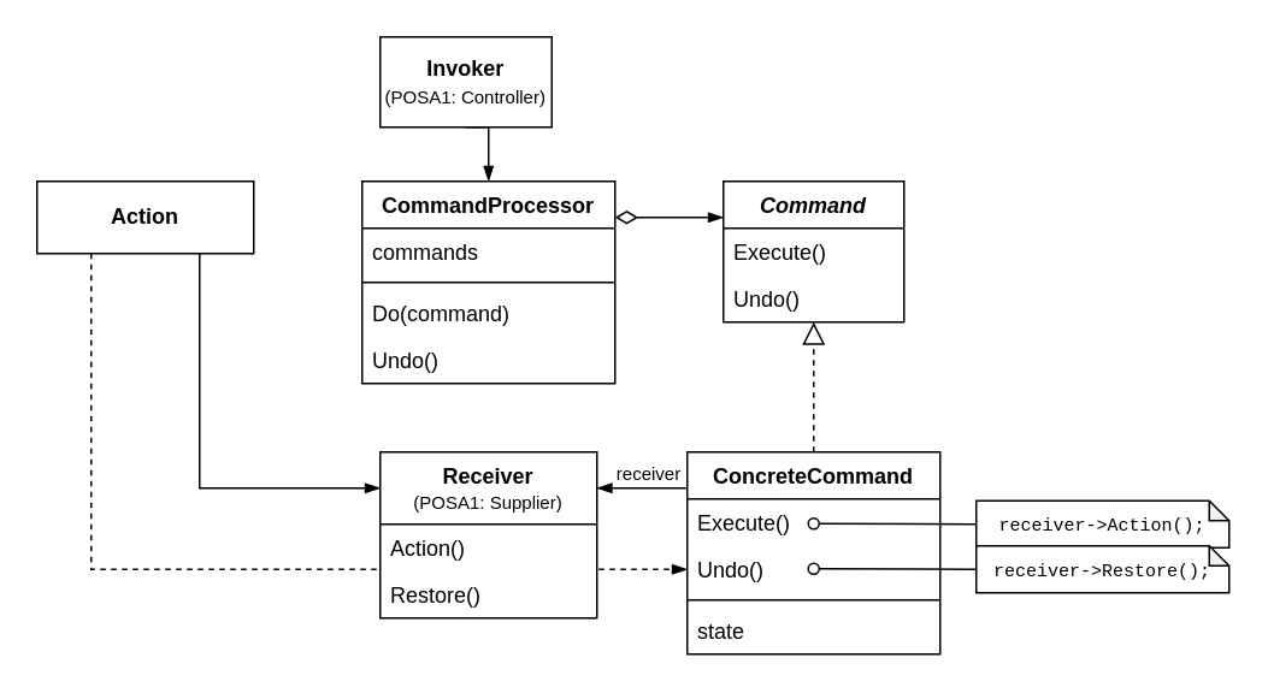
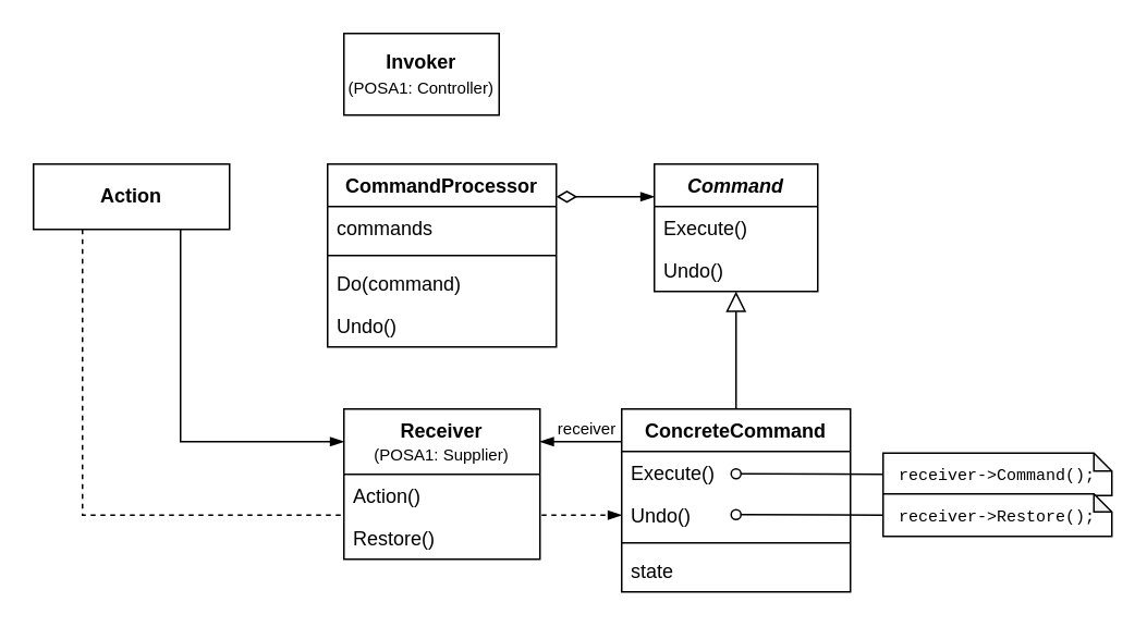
  <mxCell id="0" />
  <mxCell id="1" parent="0" />
  <mxCell id="2" style="edgeStyle=orthogonalEdgeStyle;rounded=0;orthogonalLoop=1;jettySize=auto;html=1;exitX=0.25;exitY=1;exitDx=0;exitDy=0;entryX=0;entryY=0.5;entryDx=0;entryDy=0;endArrow=blockThin;endFill=1;dashed=1;" parent="1" source="4" target="18" edge="1"><mxGeometry relative="1" as="geometry"><mxPoint x="99.58" y="212" as="sourcePoint" /><mxPoint x="99.58" y="252" as="targetPoint" /></mxGeometry></mxCell>
  <mxCell id="3" value="" style="rounded=0;whiteSpace=wrap;html=1;strokeColor=none;" parent="1" vertex="1"><mxGeometry x="210" y="300" width="120" height="30" as="geometry" /></mxCell>
  <mxCell id="4" value="Action" style="rounded=0;whiteSpace=wrap;html=1;fontStyle=1" parent="1" vertex="1"><mxGeometry x="20" y="100" width="120" height="40" as="geometry" /></mxCell>
- <mxCell id="5" style="edgeStyle=orthogonalEdgeStyle;rounded=0;orthogonalLoop=1;jettySize=auto;html=1;exitX=0.5;exitY=1;exitDx=0;exitDy=0;entryX=0.5;entryY=0;entryDx=0;entryDy=0;endArrow=blockThin;endFill=1;" parent="1" source="6" target="7" edge="1"><mxGeometry relative="1" as="geometry" /></mxCell>
  <mxCell id="6" value="Invoker&lt;br&gt;&lt;span style=&quot;font-weight: normal;&quot;&gt;&lt;font style=&quot;font-size: 10px;&quot;&gt;(POSA1: Controller)&lt;/font&gt;&lt;/span&gt;" style="rounded=0;whiteSpace=wrap;html=1;fontStyle=1" parent="1" vertex="1"><mxGeometry x="210" y="20" width="95" height="50" as="geometry" /></mxCell>
  <mxCell id="7" value="CommandProcessor" style="swimlane;fontStyle=1;align=center;verticalAlign=top;childLayout=stackLayout;horizontal=1;startSize=26;horizontalStack=0;resizeParent=1;resizeParentMax=0;resizeLast=0;collapsible=1;marginBottom=0;whiteSpace=wrap;html=1;" parent="1" vertex="1"><mxGeometry x="200" y="100" width="140" height="112" as="geometry" /></mxCell>
  <mxCell id="8" value="commands" style="text;strokeColor=none;fillColor=none;align=left;verticalAlign=top;spacingLeft=4;spacingRight=4;overflow=hidden;rotatable=0;points=[[0,0.5],[1,0.5]];portConstraint=eastwest;whiteSpace=wrap;html=1;" parent="7" vertex="1"><mxGeometry y="26" width="140" height="26" as="geometry" /></mxCell>
  <mxCell id="9" value="" style="line;strokeWidth=1;fillColor=none;align=left;verticalAlign=middle;spacingTop=-1;spacingLeft=3;spacingRight=3;rotatable=0;labelPosition=right;points=[];portConstraint=eastwest;strokeColor=inherit;" parent="7" vertex="1"><mxGeometry y="52" width="140" height="8" as="geometry" /></mxCell>
  <mxCell id="10" value="Do(command)" style="text;strokeColor=none;fillColor=none;align=left;verticalAlign=top;spacingLeft=4;spacingRight=4;overflow=hidden;rotatable=0;points=[[0,0.5],[1,0.5]];portConstraint=eastwest;whiteSpace=wrap;html=1;" parent="7" vertex="1"><mxGeometry y="60" width="140" height="26" as="geometry" /></mxCell>
  <mxCell id="11" value="Undo()" style="text;strokeColor=none;fillColor=none;align=left;verticalAlign=top;spacingLeft=4;spacingRight=4;overflow=hidden;rotatable=0;points=[[0,0.5],[1,0.5]];portConstraint=eastwest;whiteSpace=wrap;html=1;" parent="7" vertex="1"><mxGeometry y="86" width="140" height="26" as="geometry" /></mxCell>
  <mxCell id="12" value="&lt;i&gt;Command&lt;/i&gt;" style="swimlane;fontStyle=1;align=center;verticalAlign=top;childLayout=stackLayout;horizontal=1;startSize=26;horizontalStack=0;resizeParent=1;resizeParentMax=0;resizeLast=0;collapsible=1;marginBottom=0;whiteSpace=wrap;html=1;" parent="1" vertex="1"><mxGeometry x="400" y="100" width="100" height="78" as="geometry" /></mxCell>
  <mxCell id="13" value="Execute()" style="text;strokeColor=none;fillColor=none;align=left;verticalAlign=top;spacingLeft=4;spacingRight=4;overflow=hidden;rotatable=0;points=[[0,0.5],[1,0.5]];portConstraint=eastwest;whiteSpace=wrap;html=1;" parent="12" vertex="1"><mxGeometry y="26" width="100" height="26" as="geometry" /></mxCell>
  <mxCell id="14" value="Undo()" style="text;strokeColor=none;fillColor=none;align=left;verticalAlign=top;spacingLeft=4;spacingRight=4;overflow=hidden;rotatable=0;points=[[0,0.5],[1,0.5]];portConstraint=eastwest;whiteSpace=wrap;html=1;" parent="12" vertex="1"><mxGeometry y="52" width="100" height="26" as="geometry" /></mxCell>
- <mxCell id="15" style="edgeStyle=orthogonalEdgeStyle;rounded=0;orthogonalLoop=1;jettySize=auto;html=1;exitX=0.5;exitY=0;exitDx=0;exitDy=0;endArrow=block;endFill=0;endSize=10;dashed=1;" parent="1" source="16" target="12" edge="1"><mxGeometry relative="1" as="geometry" /></mxCell>
+ <mxCell id="15" style="edgeStyle=orthogonalEdgeStyle;rounded=0;orthogonalLoop=1;jettySize=auto;html=1;exitX=0.5;exitY=0;exitDx=0;exitDy=0;endArrow=block;endFill=0;endSize=10;" parent="1" source="16" target="12" edge="1"><mxGeometry relative="1" as="geometry" /></mxCell>
  <mxCell id="16" value="ConcreteCommand" style="swimlane;fontStyle=1;align=center;verticalAlign=top;childLayout=stackLayout;horizontal=1;startSize=26;horizontalStack=0;resizeParent=1;resizeParentMax=0;resizeLast=0;collapsible=1;marginBottom=0;whiteSpace=wrap;html=1;" parent="1" vertex="1"><mxGeometry x="380" y="250" width="140" height="112" as="geometry" /></mxCell>
  <mxCell id="17" value="Execute()" style="text;strokeColor=none;fillColor=none;align=left;verticalAlign=top;spacingLeft=4;spacingRight=4;overflow=hidden;rotatable=0;points=[[0,0.5],[1,0.5]];portConstraint=eastwest;whiteSpace=wrap;html=1;" parent="16" vertex="1"><mxGeometry y="26" width="140" height="26" as="geometry" /></mxCell>
  <mxCell id="18" value="Undo()" style="text;strokeColor=none;fillColor=none;align=left;verticalAlign=top;spacingLeft=4;spacingRight=4;overflow=hidden;rotatable=0;points=[[0,0.5],[1,0.5]];portConstraint=eastwest;whiteSpace=wrap;html=1;" parent="16" vertex="1"><mxGeometry y="52" width="140" height="26" as="geometry" /></mxCell>
  <mxCell id="19" value="" style="line;strokeWidth=1;fillColor=none;align=left;verticalAlign=middle;spacingTop=-1;spacingLeft=3;spacingRight=3;rotatable=0;labelPosition=right;points=[];portConstraint=eastwest;strokeColor=inherit;" parent="16" vertex="1"><mxGeometry y="78" width="140" height="8" as="geometry" /></mxCell>
  <mxCell id="20" value="state" style="text;strokeColor=none;fillColor=none;align=left;verticalAlign=top;spacingLeft=4;spacingRight=4;overflow=hidden;rotatable=0;points=[[0,0.5],[1,0.5]];portConstraint=eastwest;whiteSpace=wrap;html=1;" parent="16" vertex="1"><mxGeometry y="86" width="140" height="26" as="geometry" /></mxCell>
  <mxCell id="21" style="rounded=0;orthogonalLoop=1;jettySize=auto;html=1;endArrow=blockThin;endFill=1;startArrow=diamondThin;startFill=0;startSize=10;" parent="1" edge="1"><mxGeometry relative="1" as="geometry"><mxPoint x="340" y="120" as="sourcePoint" /><mxPoint x="400" y="120" as="targetPoint" /></mxGeometry></mxCell>
  <mxCell id="22" style="edgeStyle=orthogonalEdgeStyle;rounded=0;orthogonalLoop=1;jettySize=auto;html=1;exitX=0.75;exitY=1;exitDx=0;exitDy=0;endArrow=blockThin;endFill=1;" parent="1" source="4" edge="1"><mxGeometry relative="1" as="geometry"><mxPoint x="80" y="150" as="sourcePoint" /><mxPoint x="210" y="270" as="targetPoint" /><Array as="points"><mxPoint x="110" y="270" /></Array></mxGeometry></mxCell>
  <mxCell id="23" value="Receiver&lt;br style=&quot;border-color: var(--border-color);&quot;&gt;&lt;font style=&quot;border-color: var(--border-color); font-size: 10px; font-weight: normal;&quot;&gt;(POSA1: Supplier)&lt;/font&gt;" style="swimlane;fontStyle=1;align=center;verticalAlign=top;childLayout=stackLayout;horizontal=1;startSize=40;horizontalStack=0;resizeParent=1;resizeParentMax=0;resizeLast=0;collapsible=1;marginBottom=0;whiteSpace=wrap;html=1;fillColor=default;" parent="1" vertex="1"><mxGeometry x="210" y="250" width="120" height="92" as="geometry" /></mxCell>
  <mxCell id="24" value="Action()" style="text;strokeColor=none;fillColor=none;align=left;verticalAlign=top;spacingLeft=4;spacingRight=4;overflow=hidden;rotatable=0;points=[[0,0.5],[1,0.5]];portConstraint=eastwest;whiteSpace=wrap;html=1;" parent="23" vertex="1"><mxGeometry y="40" width="120" height="26" as="geometry" /></mxCell>
  <mxCell id="25" value="Restore()" style="text;strokeColor=none;fillColor=none;align=left;verticalAlign=top;spacingLeft=4;spacingRight=4;overflow=hidden;rotatable=0;points=[[0,0.5],[1,0.5]];portConstraint=eastwest;whiteSpace=wrap;html=1;" parent="23" vertex="1"><mxGeometry y="66" width="120" height="26" as="geometry" /></mxCell>
  <mxCell id="26" style="rounded=0;orthogonalLoop=1;jettySize=auto;html=1;endArrow=blockThin;endFill=1;" parent="1" edge="1"><mxGeometry relative="1" as="geometry"><mxPoint x="380" y="270" as="sourcePoint" /><mxPoint x="330" y="270" as="targetPoint" /></mxGeometry></mxCell>
  <mxCell id="27" value="&lt;font style=&quot;font-size: 10px;&quot;&gt;receiver&lt;/font&gt;" style="text;html=1;strokeColor=none;fillColor=none;align=center;verticalAlign=middle;whiteSpace=wrap;rounded=0;" parent="1" vertex="1"><mxGeometry x="329" y="247" width="60" height="30" as="geometry" /></mxCell>
- <mxCell id="28" value="&lt;font style=&quot;font-size: 10px;&quot; face=&quot;Courier New&quot;&gt;receiver-&amp;gt;Action();&lt;/font&gt;" style="shape=note;whiteSpace=wrap;html=1;backgroundOutline=1;darkOpacity=0.05;size=11;" parent="1" vertex="1"><mxGeometry x="540" y="277" width="140" height="26" as="geometry" /></mxCell>
+ <mxCell id="28" value="&lt;font style=&quot;font-size: 10px;&quot; face=&quot;Courier New&quot;&gt;receiver-&amp;gt;Command();&lt;/font&gt;" style="shape=note;whiteSpace=wrap;html=1;backgroundOutline=1;darkOpacity=0.05;size=11;" parent="1" vertex="1"><mxGeometry x="540" y="277" width="140" height="26" as="geometry" /></mxCell>
  <mxCell id="29" style="rounded=0;orthogonalLoop=1;jettySize=auto;html=1;exitX=0;exitY=0.5;exitDx=0;exitDy=0;exitPerimeter=0;entryX=0.5;entryY=0.679;entryDx=0;entryDy=0;entryPerimeter=0;endArrow=oval;endFill=0;" parent="1" source="28" edge="1"><mxGeometry relative="1" as="geometry"><mxPoint x="450" y="289.654" as="targetPoint" /></mxGeometry></mxCell>
  <mxCell id="30" value="&lt;font style=&quot;font-size: 10px;&quot; face=&quot;Courier New&quot;&gt;receiver-&amp;gt;Restore();&lt;/font&gt;" style="shape=note;whiteSpace=wrap;html=1;backgroundOutline=1;darkOpacity=0.05;size=11;" parent="1" vertex="1"><mxGeometry x="540" y="302" width="140" height="26" as="geometry" /></mxCell>
  <mxCell id="31" style="rounded=0;orthogonalLoop=1;jettySize=auto;html=1;exitX=0;exitY=0.5;exitDx=0;exitDy=0;exitPerimeter=0;entryX=0.5;entryY=0.679;entryDx=0;entryDy=0;entryPerimeter=0;endArrow=oval;endFill=0;" parent="1" source="30" edge="1"><mxGeometry relative="1" as="geometry"><mxPoint x="450" y="314.654" as="targetPoint" /></mxGeometry></mxCell>
